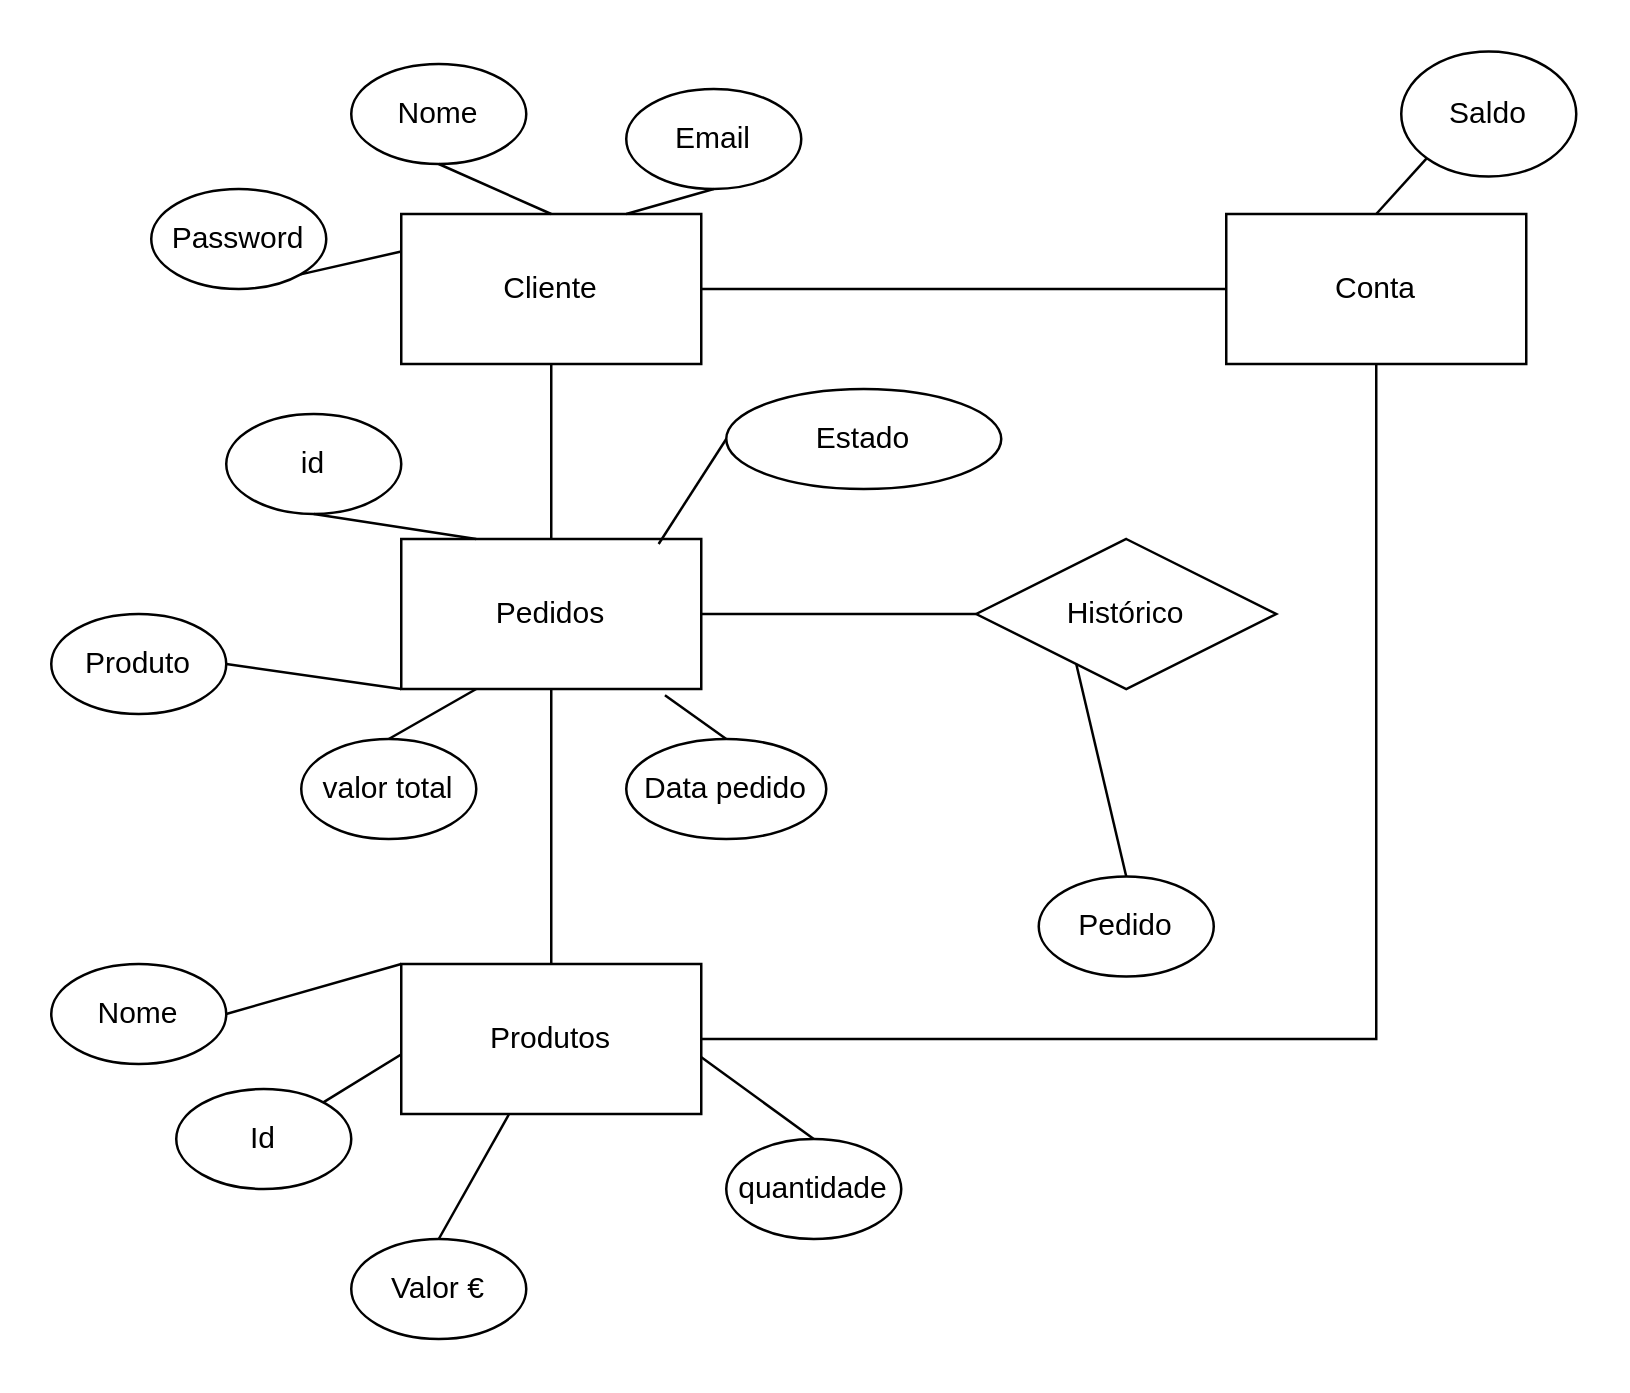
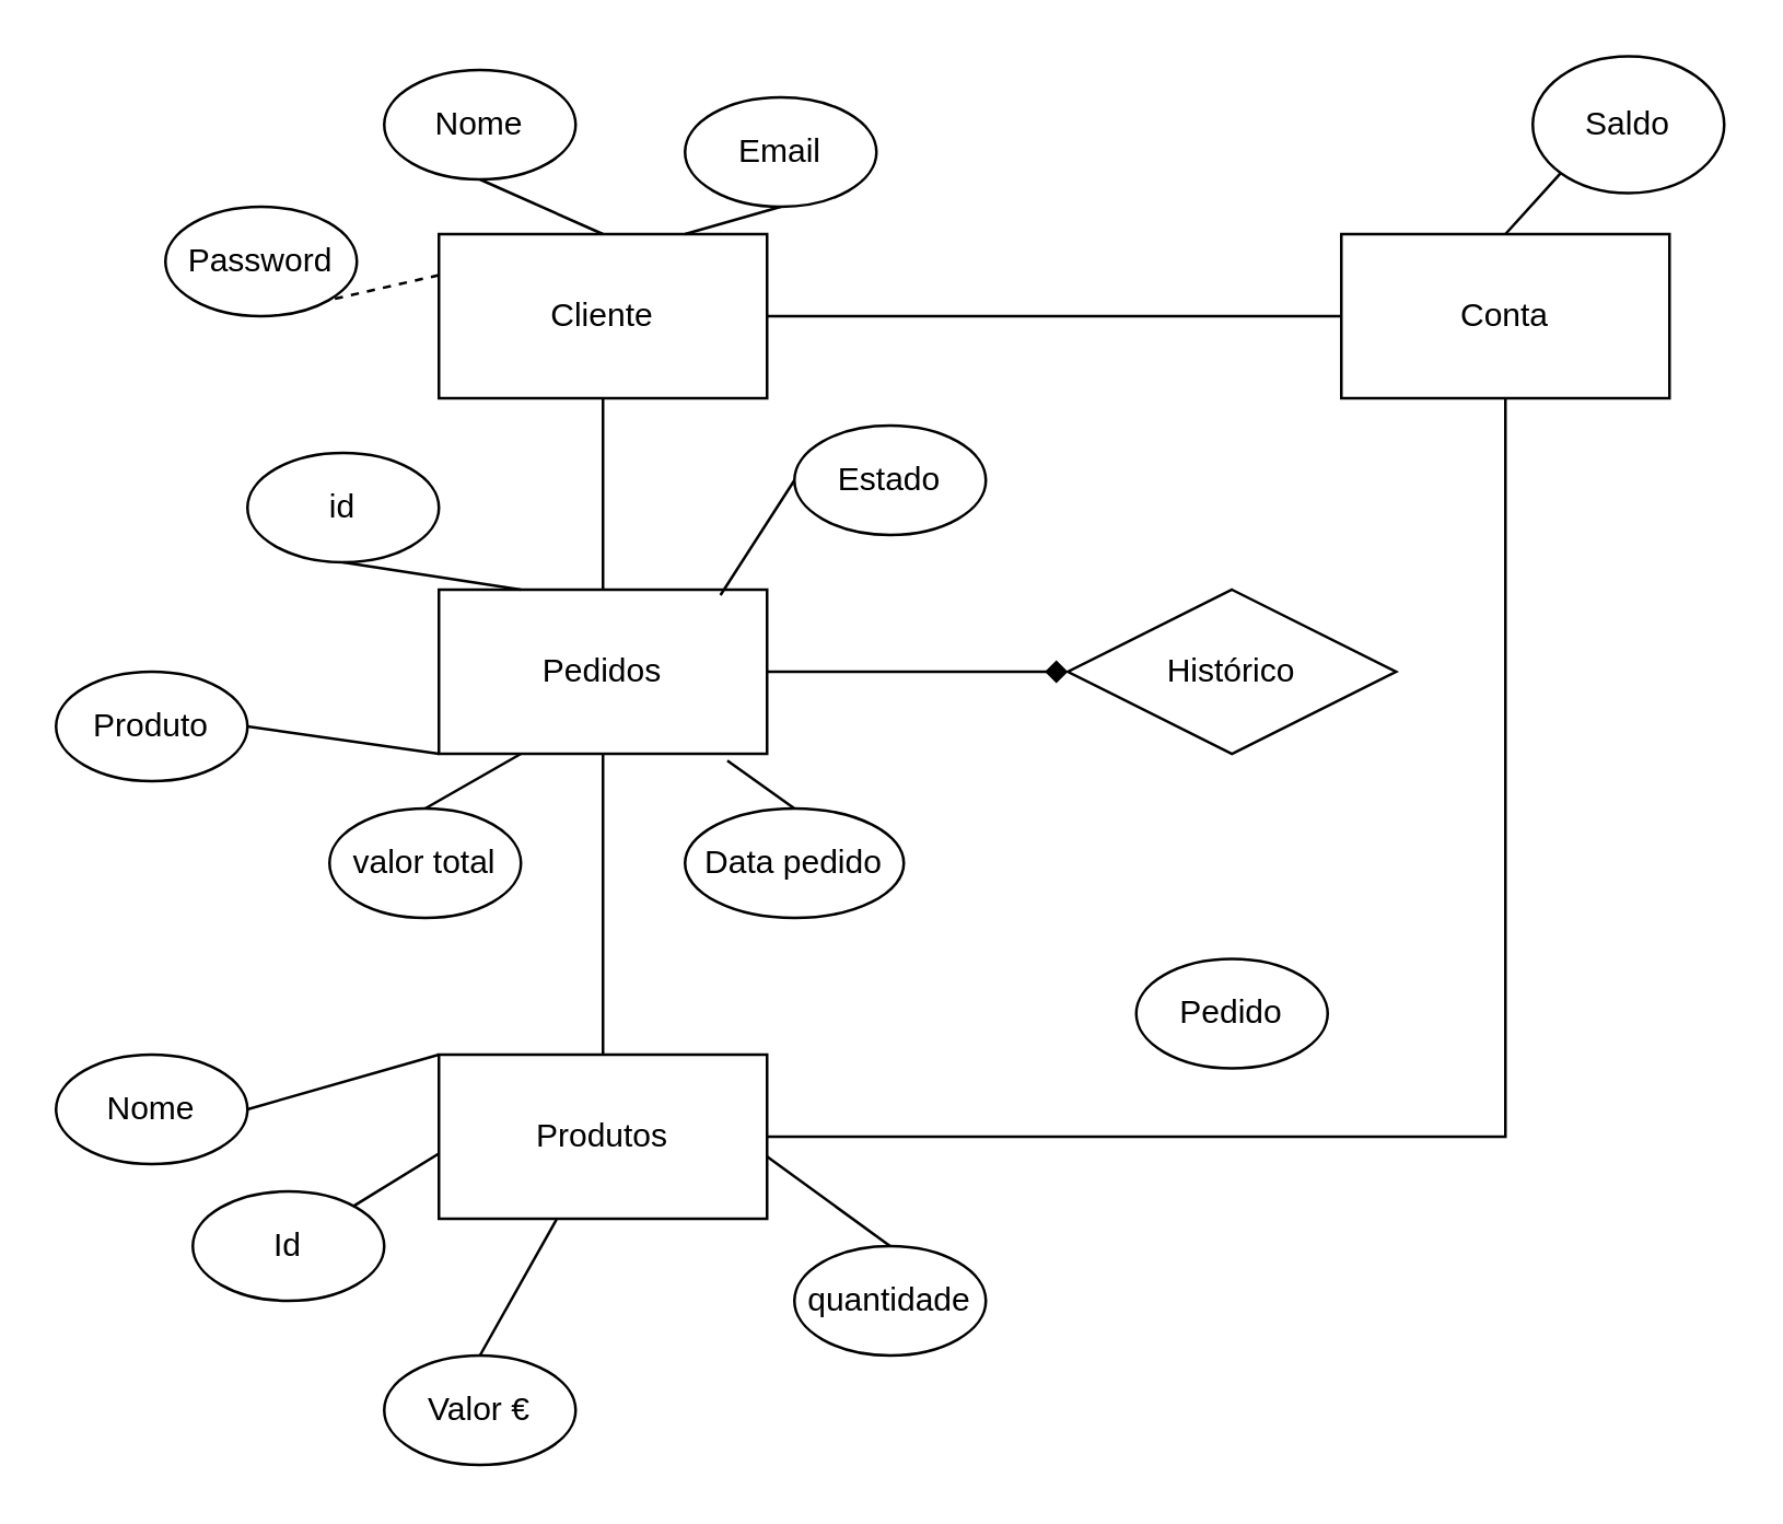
  <mxCell id="0" />
  <mxCell id="1" parent="0" />
  <mxCell id="2" value="Cliente" style="rounded=0;whiteSpace=wrap;html=1;" parent="1" vertex="1"><mxGeometry x="160" y="85" width="120" height="60" as="geometry" /></mxCell>
  <mxCell id="3" value="Histórico" style="rhombus;whiteSpace=wrap;html=1;" parent="1" vertex="1"><mxGeometry x="390" y="215" width="120" height="60" as="geometry" /></mxCell>
  <mxCell id="4" value="Conta" style="rounded=0;whiteSpace=wrap;html=1;" parent="1" vertex="1"><mxGeometry x="490" y="85" width="120" height="60" as="geometry" /></mxCell>
  <mxCell id="5" value="Pedidos" style="rounded=0;whiteSpace=wrap;html=1;" parent="1" vertex="1"><mxGeometry x="160" y="215" width="120" height="60" as="geometry" /></mxCell>
  <mxCell id="6" value="" style="endArrow=none;html=1;rounded=0;exitX=1;exitY=0.5;exitDx=0;exitDy=0;entryX=0;entryY=0.5;entryDx=0;entryDy=0;" parent="1" source="2" target="4" edge="1"><mxGeometry width="50" height="50" relative="1" as="geometry"><mxPoint x="500" y="315" as="sourcePoint" /><mxPoint x="550" y="265" as="targetPoint" /></mxGeometry></mxCell>
- <mxCell id="7" value="" style="endArrow=none;html=1;rounded=0;exitX=1;exitY=0.5;exitDx=0;exitDy=0;entryX=0;entryY=0.5;entryDx=0;entryDy=0;" parent="1" source="5" target="3" edge="1"><mxGeometry width="50" height="50" relative="1" as="geometry"><mxPoint x="500" y="315" as="sourcePoint" /><mxPoint x="550" y="265" as="targetPoint" /></mxGeometry></mxCell>
+ <mxCell id="7" value="" style="endArrow=diamond;html=1;rounded=0;exitX=1;exitY=0.5;exitDx=0;exitDy=0;entryX=0;entryY=0.5;entryDx=0;entryDy=0;" parent="1" source="5" target="3" edge="1"><mxGeometry width="50" height="50" relative="1" as="geometry"><mxPoint x="500" y="315" as="sourcePoint" /><mxPoint x="550" y="265" as="targetPoint" /></mxGeometry></mxCell>
  <mxCell id="8" value="" style="endArrow=none;html=1;rounded=0;exitX=0.5;exitY=1;exitDx=0;exitDy=0;entryX=0.5;entryY=0;entryDx=0;entryDy=0;" parent="1" source="2" target="5" edge="1"><mxGeometry width="50" height="50" relative="1" as="geometry"><mxPoint x="500" y="315" as="sourcePoint" /><mxPoint x="550" y="265" as="targetPoint" /></mxGeometry></mxCell>
  <mxCell id="9" value="" style="endArrow=none;html=1;rounded=0;exitX=0.5;exitY=1;exitDx=0;exitDy=0;" parent="1" source="5" target="38" edge="1"><mxGeometry width="50" height="50" relative="1" as="geometry"><mxPoint x="500" y="315" as="sourcePoint" /><mxPoint x="550" y="265" as="targetPoint" /></mxGeometry></mxCell>
  <mxCell id="10" value="Id" style="ellipse;whiteSpace=wrap;html=1;" parent="1" vertex="1"><mxGeometry x="70" y="435" width="70" height="40" as="geometry" /></mxCell>
  <mxCell id="11" value="Nome" style="ellipse;whiteSpace=wrap;html=1;" parent="1" vertex="1"><mxGeometry x="20" y="385" width="70" height="40" as="geometry" /></mxCell>
  <mxCell id="12" value="Saldo" style="ellipse;whiteSpace=wrap;html=1;" parent="1" vertex="1"><mxGeometry x="560" y="20" width="70" height="50" as="geometry" /></mxCell>
  <mxCell id="13" value="Password" style="ellipse;whiteSpace=wrap;html=1;" parent="1" vertex="1"><mxGeometry x="60" y="75" width="70" height="40" as="geometry" /></mxCell>
  <mxCell id="14" value="Nome" style="ellipse;whiteSpace=wrap;html=1;" parent="1" vertex="1"><mxGeometry x="140" y="25" width="70" height="40" as="geometry" /></mxCell>
  <mxCell id="15" value="Email" style="ellipse;whiteSpace=wrap;html=1;" parent="1" vertex="1"><mxGeometry x="250" y="35" width="70" height="40" as="geometry" /></mxCell>
- <mxCell id="16" value="Estado" style="ellipse;whiteSpace=wrap;html=1;" parent="1" vertex="1"><mxGeometry x="290" y="155" width="110" height="40" as="geometry" /></mxCell>
+ <mxCell id="16" value="Estado" style="ellipse;whiteSpace=wrap;html=1;" parent="1" vertex="1"><mxGeometry x="290" y="155" width="70" height="40" as="geometry" /></mxCell>
  <mxCell id="17" value="id" style="ellipse;whiteSpace=wrap;html=1;" parent="1" vertex="1"><mxGeometry x="90" y="165" width="70" height="40" as="geometry" /></mxCell>
  <mxCell id="18" value="quantidade" style="ellipse;whiteSpace=wrap;html=1;" parent="1" vertex="1"><mxGeometry x="290" y="455" width="70" height="40" as="geometry" /></mxCell>
  <mxCell id="19" value="Data pedido" style="ellipse;whiteSpace=wrap;html=1;" parent="1" vertex="1"><mxGeometry x="250" y="295" width="80" height="40" as="geometry" /></mxCell>
  <mxCell id="20" value="Produto" style="ellipse;whiteSpace=wrap;html=1;" parent="1" vertex="1"><mxGeometry x="20" y="245" width="70" height="40" as="geometry" /></mxCell>
  <mxCell id="21" value="Valor €" style="ellipse;whiteSpace=wrap;html=1;" parent="1" vertex="1"><mxGeometry x="140" y="495" width="70" height="40" as="geometry" /></mxCell>
  <mxCell id="22" value="" style="endArrow=none;html=1;rounded=0;exitX=0.75;exitY=0;exitDx=0;exitDy=0;entryX=0.5;entryY=1;entryDx=0;entryDy=0;" edge="1" parent="1" source="2" target="15"><mxGeometry width="50" height="50" relative="1" as="geometry"><mxPoint x="350" y="165" as="sourcePoint" /><mxPoint x="400" y="115" as="targetPoint" /><Array as="points" /></mxGeometry></mxCell>
  <mxCell id="23" value="" style="endArrow=none;html=1;rounded=0;exitX=0.5;exitY=0;exitDx=0;exitDy=0;entryX=0.5;entryY=1;entryDx=0;entryDy=0;" edge="1" parent="1" source="2" target="14"><mxGeometry width="50" height="50" relative="1" as="geometry"><mxPoint x="260" y="95" as="sourcePoint" /><mxPoint x="295" y="75" as="targetPoint" /><Array as="points" /></mxGeometry></mxCell>
- <mxCell id="24" value="" style="endArrow=none;html=1;rounded=0;exitX=0;exitY=0.25;exitDx=0;exitDy=0;entryX=1;entryY=1;entryDx=0;entryDy=0;" edge="1" parent="1" source="2" target="13"><mxGeometry width="50" height="50" relative="1" as="geometry"><mxPoint x="350" y="165" as="sourcePoint" /><mxPoint x="400" y="115" as="targetPoint" /></mxGeometry></mxCell>
+ <mxCell id="24" value="" style="endArrow=none;html=1;rounded=0;exitX=0;exitY=0.25;exitDx=0;exitDy=0;entryX=1;entryY=1;entryDx=0;entryDy=0;dashed=1;" edge="1" parent="1" source="2" target="13"><mxGeometry width="50" height="50" relative="1" as="geometry"><mxPoint x="350" y="165" as="sourcePoint" /><mxPoint x="400" y="115" as="targetPoint" /></mxGeometry></mxCell>
  <mxCell id="25" value="" style="endArrow=none;html=1;rounded=0;exitX=1;exitY=0.5;exitDx=0;exitDy=0;" edge="1" parent="1" source="11"><mxGeometry width="50" height="50" relative="1" as="geometry"><mxPoint y="435" as="sourcePoint" x="110" /><mxPoint x="160" y="385" as="targetPoint" /></mxGeometry></mxCell>
  <mxCell id="26" value="" style="endArrow=none;html=1;rounded=0;" edge="1" parent="1" source="10"><mxGeometry width="50" height="50" relative="1" as="geometry"><mxPoint x="120" y="465" as="sourcePoint" /><mxPoint x="170" y="415" as="targetPoint" /></mxGeometry></mxCell>
  <mxCell id="27" value="" style="endArrow=none;html=1;rounded=0;exitX=0.5;exitY=0;exitDx=0;exitDy=0;startArrow=none;" edge="1" parent="1" source="38"><mxGeometry width="50" height="50" relative="1" as="geometry"><mxPoint x="180" y="465" as="sourcePoint" /><mxPoint x="230" y="415" as="targetPoint" /></mxGeometry></mxCell>
  <mxCell id="28" value="" style="endArrow=none;html=1;rounded=0;exitX=0.5;exitY=0;exitDx=0;exitDy=0;" edge="1" parent="1" source="18"><mxGeometry width="50" height="50" relative="1" as="geometry"><mxPoint x="220" y="465" as="sourcePoint" /><mxPoint x="270" y="415" as="targetPoint" /></mxGeometry></mxCell>
  <mxCell id="29" value="" style="endArrow=none;html=1;rounded=0;exitX=1;exitY=0.5;exitDx=0;exitDy=0;entryX=0;entryY=1;entryDx=0;entryDy=0;" edge="1" parent="1" source="20" target="5"><mxGeometry width="50" height="50" relative="1" as="geometry"><mxPoint x="350" y="305" as="sourcePoint" /><mxPoint x="400" y="255" as="targetPoint" /></mxGeometry></mxCell>
  <mxCell id="30" value="" style="endArrow=none;html=1;rounded=0;entryX=0.5;entryY=0;entryDx=0;entryDy=0;exitX=0.879;exitY=1.042;exitDx=0;exitDy=0;exitPerimeter=0;" edge="1" parent="1" source="5" target="19"><mxGeometry width="50" height="50" relative="1" as="geometry"><mxPoint x="350" y="305" as="sourcePoint" /><mxPoint x="400" y="255" as="targetPoint" /></mxGeometry></mxCell>
  <mxCell id="31" value="" style="endArrow=none;html=1;rounded=0;exitX=0;exitY=1;exitDx=0;exitDy=0;entryX=0.5;entryY=0;entryDx=0;entryDy=0;" edge="1" parent="1" source="12" target="4"><mxGeometry width="50" height="50" relative="1" as="geometry"><mxPoint x="350" y="205" as="sourcePoint" /><mxPoint x="400" y="155" as="targetPoint" /></mxGeometry></mxCell>
  <mxCell id="32" value="" style="endArrow=none;html=1;rounded=0;entryX=0.25;entryY=0;entryDx=0;entryDy=0;exitX=0.5;exitY=1;exitDx=0;exitDy=0;" edge="1" parent="1" source="17" target="5"><mxGeometry width="50" height="50" relative="1" as="geometry"><mxPoint x="-20" y="305" as="sourcePoint" /><mxPoint x="30" y="255" as="targetPoint" /></mxGeometry></mxCell>
  <mxCell id="33" value="" style="endArrow=none;html=1;rounded=0;exitX=0.858;exitY=0.033;exitDx=0;exitDy=0;exitPerimeter=0;entryX=0;entryY=0.5;entryDx=0;entryDy=0;" edge="1" parent="1" source="5" target="16"><mxGeometry width="50" height="50" relative="1" as="geometry"><mxPoint x="170" y="195" as="sourcePoint" /><mxPoint x="220" y="145" as="targetPoint" /></mxGeometry></mxCell>
  <mxCell id="34" value="valor total" style="ellipse;whiteSpace=wrap;html=1;" vertex="1" parent="1"><mxGeometry x="120" y="295" width="70" height="40" as="geometry" /></mxCell>
  <mxCell id="35" value="" style="endArrow=none;html=1;rounded=0;exitX=0.5;exitY=0;exitDx=0;exitDy=0;entryX=0.25;entryY=1;entryDx=0;entryDy=0;" edge="1" parent="1" source="34" target="5"><mxGeometry width="50" height="50" relative="1" as="geometry"><mxPoint x="700" y="405" as="sourcePoint" /><mxPoint x="750" y="355" as="targetPoint" /></mxGeometry></mxCell>
- <mxCell id="36" value="" style="endArrow=none;html=1;rounded=0;entryX=0.25;entryY=1;entryDx=0;entryDy=0;exitX=0.5;exitY=0;exitDx=0;exitDy=0;" edge="1" parent="1" source="37" target="3"><mxGeometry width="50" height="50" relative="1" as="geometry"><mxPoint x="360" y="335" as="sourcePoint" /><mxPoint x="410" y="285" as="targetPoint" /></mxGeometry></mxCell>
  <mxCell id="37" value="Pedido" style="ellipse;whiteSpace=wrap;html=1;" vertex="1" parent="1"><mxGeometry x="415" y="350" width="70" height="40" as="geometry" /></mxCell>
  <mxCell id="38" value="Produtos" style="rounded=0;whiteSpace=wrap;html=1;" parent="1" vertex="1"><mxGeometry x="160" y="385" width="120" height="60" as="geometry" /></mxCell>
  <mxCell id="39" value="" style="endArrow=none;html=1;rounded=0;exitX=0.5;exitY=0;exitDx=0;exitDy=0;" edge="1" parent="1" source="21" target="38"><mxGeometry width="50" height="50" relative="1" as="geometry"><mxPoint x="195" y="445" as="sourcePoint" /><mxPoint x="230" y="415" as="targetPoint" /></mxGeometry></mxCell>
  <mxCell id="40" value="" style="endArrow=none;html=1;rounded=0;exitX=1;exitY=0.5;exitDx=0;exitDy=0;entryX=0.5;entryY=1;entryDx=0;entryDy=0;" edge="1" parent="1" source="38" target="4"><mxGeometry width="50" height="50" relative="1" as="geometry"><mxPoint x="380" y="435" as="sourcePoint" /><mxPoint x="430" y="385" as="targetPoint" /><Array as="points"><mxPoint x="550" y="415" /></Array></mxGeometry></mxCell>
